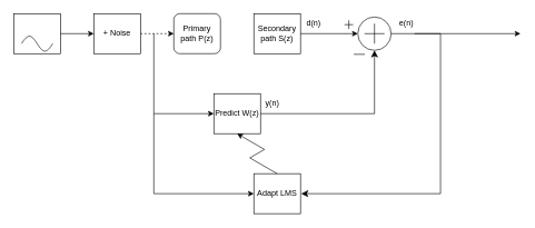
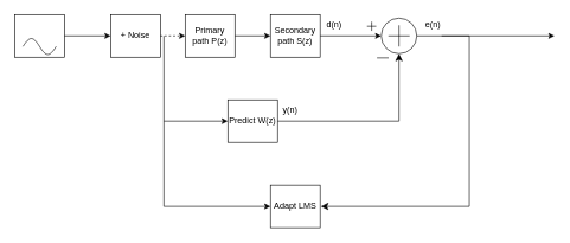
  <mxCell id="0" />
  <mxCell id="1" parent="0" />
  <mxCell id="2" value="" style="group" parent="1" vertex="1" connectable="0"><mxGeometry x="20" y="20" width="70" height="60" as="geometry" /></mxCell>
  <mxCell id="3" value="" style="pointerEvents=1;verticalLabelPosition=bottom;shadow=0;dashed=0;align=center;html=1;verticalAlign=top;shape=mxgraph.electrical.waveforms.sine_wave;" parent="2" vertex="1"><mxGeometry x="11.667" y="30" width="46.667" height="30" as="geometry" /></mxCell>
  <mxCell id="4" value="" style="rounded=0;whiteSpace=wrap;html=1;fillColor=none;" parent="2" vertex="1"><mxGeometry width="70" height="60" as="geometry" /></mxCell>
- <mxCell id="5" value="+ Noise" style="rounded=0;whiteSpace=wrap;html=1;fillColor=none;" parent="1" vertex="1"><mxGeometry x="140" y="20" width="70" height="60" as="geometry" /></mxCell>
- <mxCell id="6" value="Primary path P(z)" style="whiteSpace=wrap;html=1;fillColor=none;rounded=1;" parent="1" vertex="1"><mxGeometry x="260" y="20" width="70" height="60" as="geometry" /></mxCell>
+ <mxCell id="5" value="+ Noise" style="rounded=0;whiteSpace=wrap;html=1;fillColor=none;" parent="1" vertex="1"><mxGeometry x="155" y="20" width="70" height="60" as="geometry" /></mxCell>
+ <mxCell id="6" value="Primary path P(z)" style="rounded=0;whiteSpace=wrap;html=1;fillColor=none;" parent="1" vertex="1"><mxGeometry x="260" y="20" width="70" height="60" as="geometry" /></mxCell>
  <mxCell id="7" value="Secondary path S(z)" style="rounded=0;whiteSpace=wrap;html=1;fillColor=none;" parent="1" vertex="1"><mxGeometry x="380" y="20" width="70" height="60" as="geometry" /></mxCell>
  <mxCell id="8" value="" style="endArrow=classic;html=1;rounded=0;exitX=1;exitY=0.5;exitDx=0;exitDy=0;entryX=0;entryY=0.5;entryDx=0;entryDy=0;" parent="1" source="4" target="5" edge="1"><mxGeometry width="50" height="50" relative="1" as="geometry"><mxPoint x="190" y="210" as="sourcePoint" /><mxPoint x="240" y="160" as="targetPoint" /></mxGeometry></mxCell>
  <mxCell id="9" value="" style="endArrow=classic;html=1;rounded=0;exitDx=0;exitDy=0;entryX=0;entryY=0.5;entryDx=0;entryDy=0;exitX=1;exitY=0.5;dashed=1;" parent="1" source="5" target="6" edge="1"><mxGeometry width="50" height="50" relative="1" as="geometry"><mxPoint x="230" y="50" as="sourcePoint" /><mxPoint x="280" y="120" as="targetPoint" /></mxGeometry></mxCell>
+ <mxCell id="10" value="" style="endArrow=classic;html=1;rounded=0;exitX=1;exitY=0.5;exitDx=0;exitDy=0;entryX=0;entryY=0.5;entryDx=0;entryDy=0;" parent="1" source="6" target="7" edge="1"><mxGeometry width="50" height="50" relative="1" as="geometry"><mxPoint x="400" y="150" as="sourcePoint" /><mxPoint x="450" y="150" as="targetPoint" /></mxGeometry></mxCell>
  <mxCell id="11" value="" style="verticalLabelPosition=bottom;shadow=0;dashed=0;align=center;html=1;verticalAlign=top;shape=mxgraph.electrical.abstract.summation_point;fillColor=none;" parent="1" vertex="1"><mxGeometry x="536" y="25" width="50" height="50" as="geometry" /></mxCell>
  <mxCell id="12" value="" style="endArrow=classic;html=1;rounded=0;exitX=1;exitY=0.5;exitDx=0;exitDy=0;entryX=0;entryY=0.5;entryDx=0;entryDy=0;entryPerimeter=0;" parent="1" source="7" target="11" edge="1"><mxGeometry width="50" height="50" relative="1" as="geometry"><mxPoint x="510" y="190" as="sourcePoint" /><mxPoint x="560" y="140" as="targetPoint" /></mxGeometry></mxCell>
  <mxCell id="13" value="" style="endArrow=classic;html=1;rounded=0;exitX=1;exitY=0.5;exitDx=0;exitDy=0;exitPerimeter=0;" parent="1" source="11" edge="1"><mxGeometry width="50" height="50" relative="1" as="geometry"><mxPoint x="660" y="150" as="sourcePoint" /><mxPoint x="780" y="50" as="targetPoint" /></mxGeometry></mxCell>
  <mxCell id="14" value="Predict W(z)" style="rounded=0;whiteSpace=wrap;html=1;fillColor=none;" parent="1" vertex="1"><mxGeometry x="320" y="140" width="70" height="60" as="geometry" /></mxCell>
  <mxCell id="15" value="" style="endArrow=none;html=1;rounded=0;" parent="1" edge="1"><mxGeometry width="50" height="50" relative="1" as="geometry"><mxPoint x="230" y="290" as="sourcePoint" /><mxPoint x="230" y="50" as="targetPoint" /></mxGeometry></mxCell>
  <mxCell id="16" value="" style="endArrow=classic;html=1;rounded=0;entryX=0;entryY=0.5;entryDx=0;entryDy=0;" parent="1" target="19" edge="1"><mxGeometry width="50" height="50" relative="1" as="geometry"><mxPoint x="230" y="290" as="sourcePoint" /><mxPoint x="480" y="290" as="targetPoint" /></mxGeometry></mxCell>
  <mxCell id="17" value="" style="endArrow=classic;html=1;rounded=0;entryX=0;entryY=0.5;entryDx=0;entryDy=0;" parent="1" target="14" edge="1"><mxGeometry width="50" height="50" relative="1" as="geometry"><mxPoint x="230" y="170" as="sourcePoint" /><mxPoint x="150" y="180" as="targetPoint" /></mxGeometry></mxCell>
  <mxCell id="18" value="" style="edgeStyle=segmentEdgeStyle;endArrow=classic;html=1;curved=0;rounded=0;endSize=8;startSize=8;entryX=0.5;entryY=1;entryDx=0;entryDy=0;entryPerimeter=0;exitX=1;exitY=0.5;exitDx=0;exitDy=0;" parent="1" source="14" target="11" edge="1"><mxGeometry width="50" height="50" relative="1" as="geometry"><mxPoint x="470" y="170" as="sourcePoint" /><mxPoint x="520" y="120" as="targetPoint" /></mxGeometry></mxCell>
  <mxCell id="19" value="Adapt LMS" style="rounded=0;whiteSpace=wrap;html=1;fillColor=none;" parent="1" vertex="1"><mxGeometry x="380" y="260" width="70" height="60" as="geometry" /></mxCell>
- <mxCell id="20" value="" style="endArrow=classic;html=1;rounded=0;exitX=0.5;exitY=0;exitDx=0;exitDy=0;edgeStyle=isometricEdgeStyle;elbow=vertical;entryX=0.5;entryY=1;entryDx=0;entryDy=0;" parent="1" source="19" target="14" edge="1"><mxGeometry width="50" height="50" relative="1" as="geometry"><mxPoint x="270" y="260" as="sourcePoint" /><mxPoint x="280" y="110" as="targetPoint" /></mxGeometry></mxCell>
  <mxCell id="21" value="" style="edgeStyle=segmentEdgeStyle;endArrow=classic;html=1;curved=0;rounded=0;endSize=8;startSize=8;entryX=1;entryY=0.5;entryDx=0;entryDy=0;" parent="1" edge="1"><mxGeometry width="50" height="50" relative="1" as="geometry"><mxPoint x="621" y="50" as="sourcePoint" /><mxPoint x="451" y="290" as="targetPoint" /><Array as="points"><mxPoint x="660" y="50" /><mxPoint x="660" y="290" /></Array></mxGeometry></mxCell>
  <mxCell id="22" value="" style="group;aspect=fixed;" parent="1" vertex="1" connectable="0"><mxGeometry x="516" y="30" width="13" height="13" as="geometry" /></mxCell>
  <mxCell id="23" value="" style="endArrow=none;html=1;rounded=0;" parent="22" edge="1"><mxGeometry width="50" height="50" relative="1" as="geometry"><mxPoint x="6.5" y="13" as="sourcePoint" /><mxPoint x="6.5" as="targetPoint" /></mxGeometry></mxCell>
  <mxCell id="24" value="" style="endArrow=none;html=1;rounded=0;" parent="22" edge="1"><mxGeometry width="50" height="50" relative="1" as="geometry"><mxPoint y="6.5" as="sourcePoint" /><mxPoint x="13" y="6.5" as="targetPoint" /></mxGeometry></mxCell>
  <mxCell id="25" value="" style="endArrow=none;html=1;rounded=0;" parent="1" edge="1"><mxGeometry width="50" height="50" relative="1" as="geometry"><mxPoint x="530" y="81" as="sourcePoint" /><mxPoint x="546.5" y="81" as="targetPoint" /></mxGeometry></mxCell>
  <mxCell id="26" value="d(n)" style="text;html=1;align=center;verticalAlign=middle;whiteSpace=wrap;rounded=0;" parent="1" vertex="1"><mxGeometry x="440" y="20" width="60" height="30" as="geometry" /></mxCell>
  <mxCell id="27" value="y(n)" style="text;html=1;align=center;verticalAlign=middle;whiteSpace=wrap;rounded=0;" parent="1" vertex="1"><mxGeometry x="378" y="140" width="60" height="30" as="geometry" /></mxCell>
  <mxCell id="28" value="e(n)" style="text;html=1;align=center;verticalAlign=middle;whiteSpace=wrap;rounded=0;" parent="1" vertex="1"><mxGeometry x="579" y="20" width="60" height="30" as="geometry" /></mxCell>
